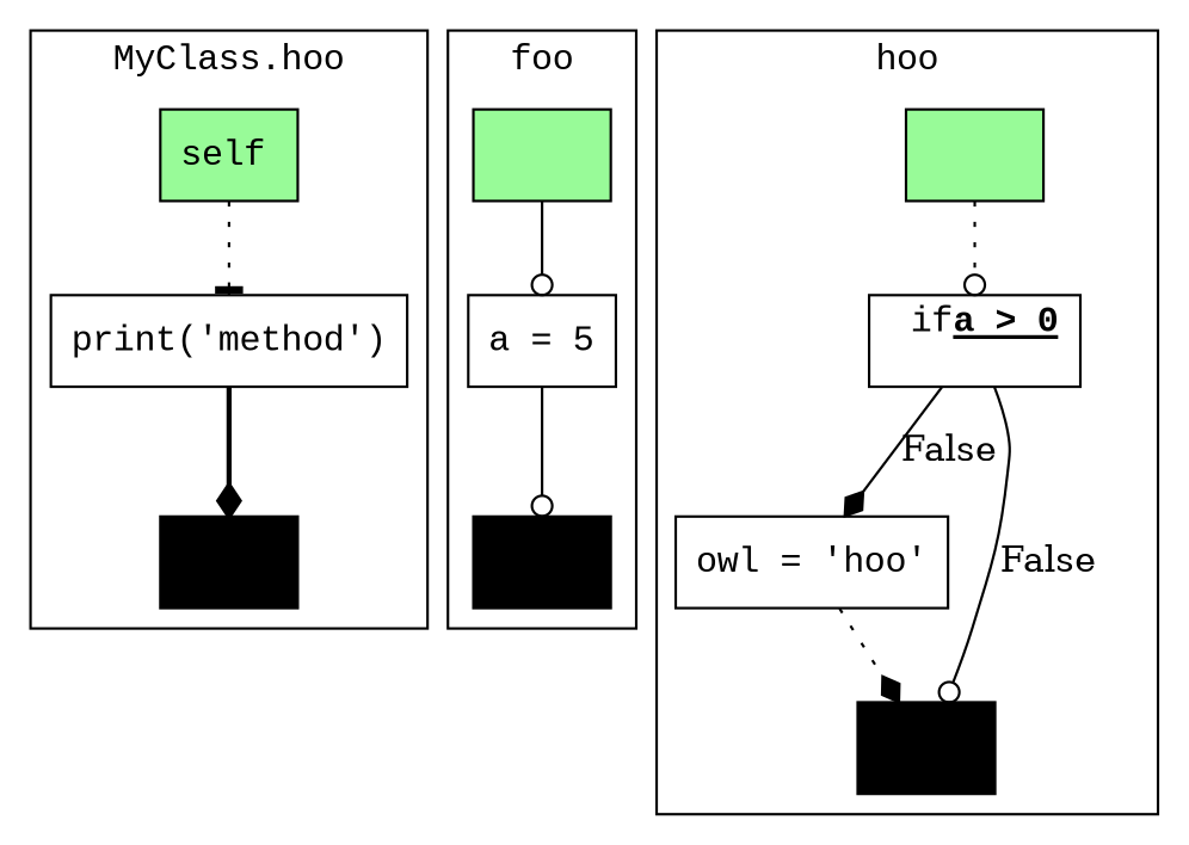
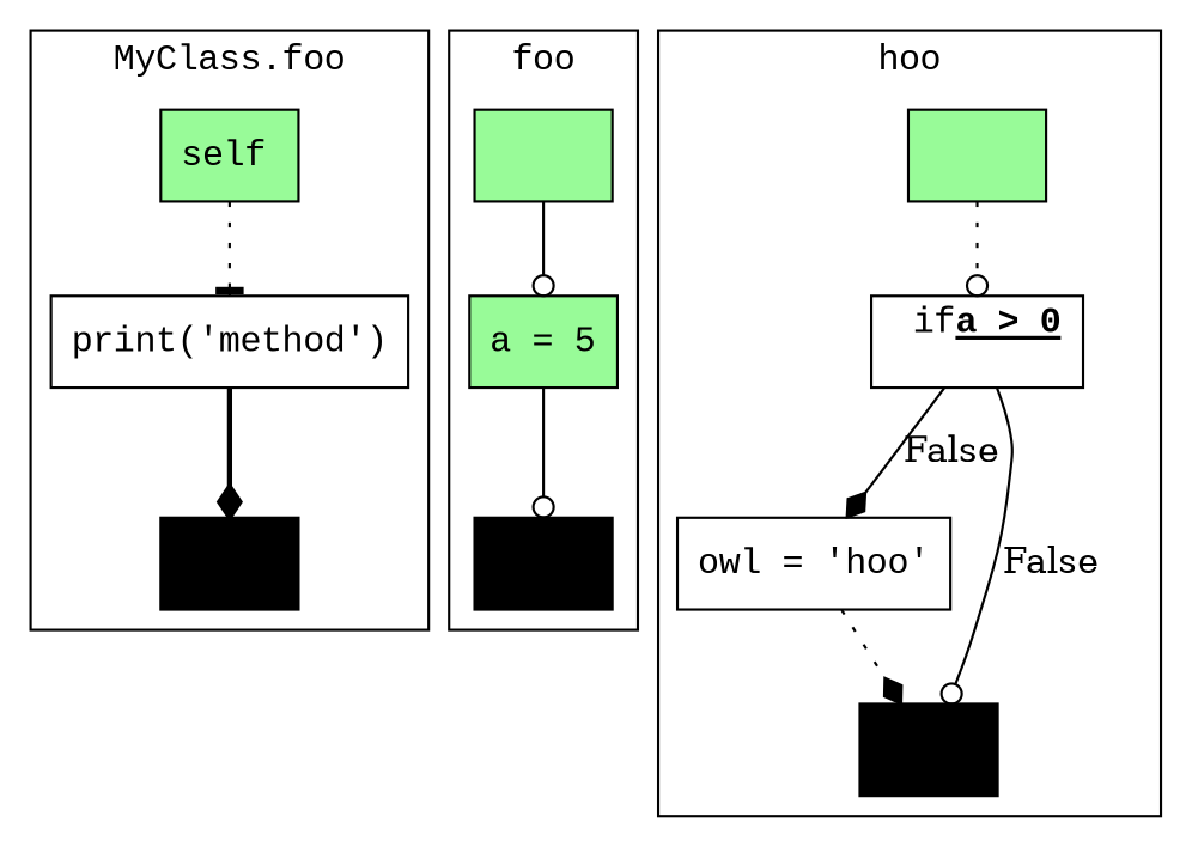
  digraph {
    node [fillcolor=white fontname="Courier New" shape=box style=filled]
    edge [arrowhead=odot color=black style=solid]
    n1 [fillcolor=palegreen label="self\l"]
    n2 [label="print('method')\l"]
    n3 [fillcolor=black label="\l"]
    n4 [fillcolor=palegreen label="\l"]
-   n5 [label="a = 5\l"]
+   n5 [fillcolor=palegreen label="a = 5\l"]
    n6 [fillcolor=black label="\l"]
    n7 [fillcolor=palegreen label="\l"]
    n8 [label=< if<U><B>a &gt; 0</B></U><BR/> >]
    n9 [label="owl = 'hoo'\l"]
    n10 [fillcolor=black label="\l"]
    subgraph cluster_1 {
      fontname="Courier New"
-     label="MyClass.hoo"
+     label="MyClass.foo"
      n1
      n2
      n3
    }
    subgraph cluster_2 {
      fontname="Courier New"
      label=foo
      n4
      n5
      n6
    }
    subgraph cluster_3 {
      fontname="Courier New"
      label=hoo
      n7
      n8
      n9
      n10
    }
    n1 -> n2 [arrowhead=tee style=dotted]
    n2 -> n3 [arrowhead=diamond style=bold]
    n4 -> n5
    n5 -> n6
    n7 -> n8 [style=dotted]
    n8 -> n9 [arrowhead=diamond label=False]
    n8 -> n10 [label=False]
    n9 -> n10 [arrowhead=diamond style=dotted]
  }
